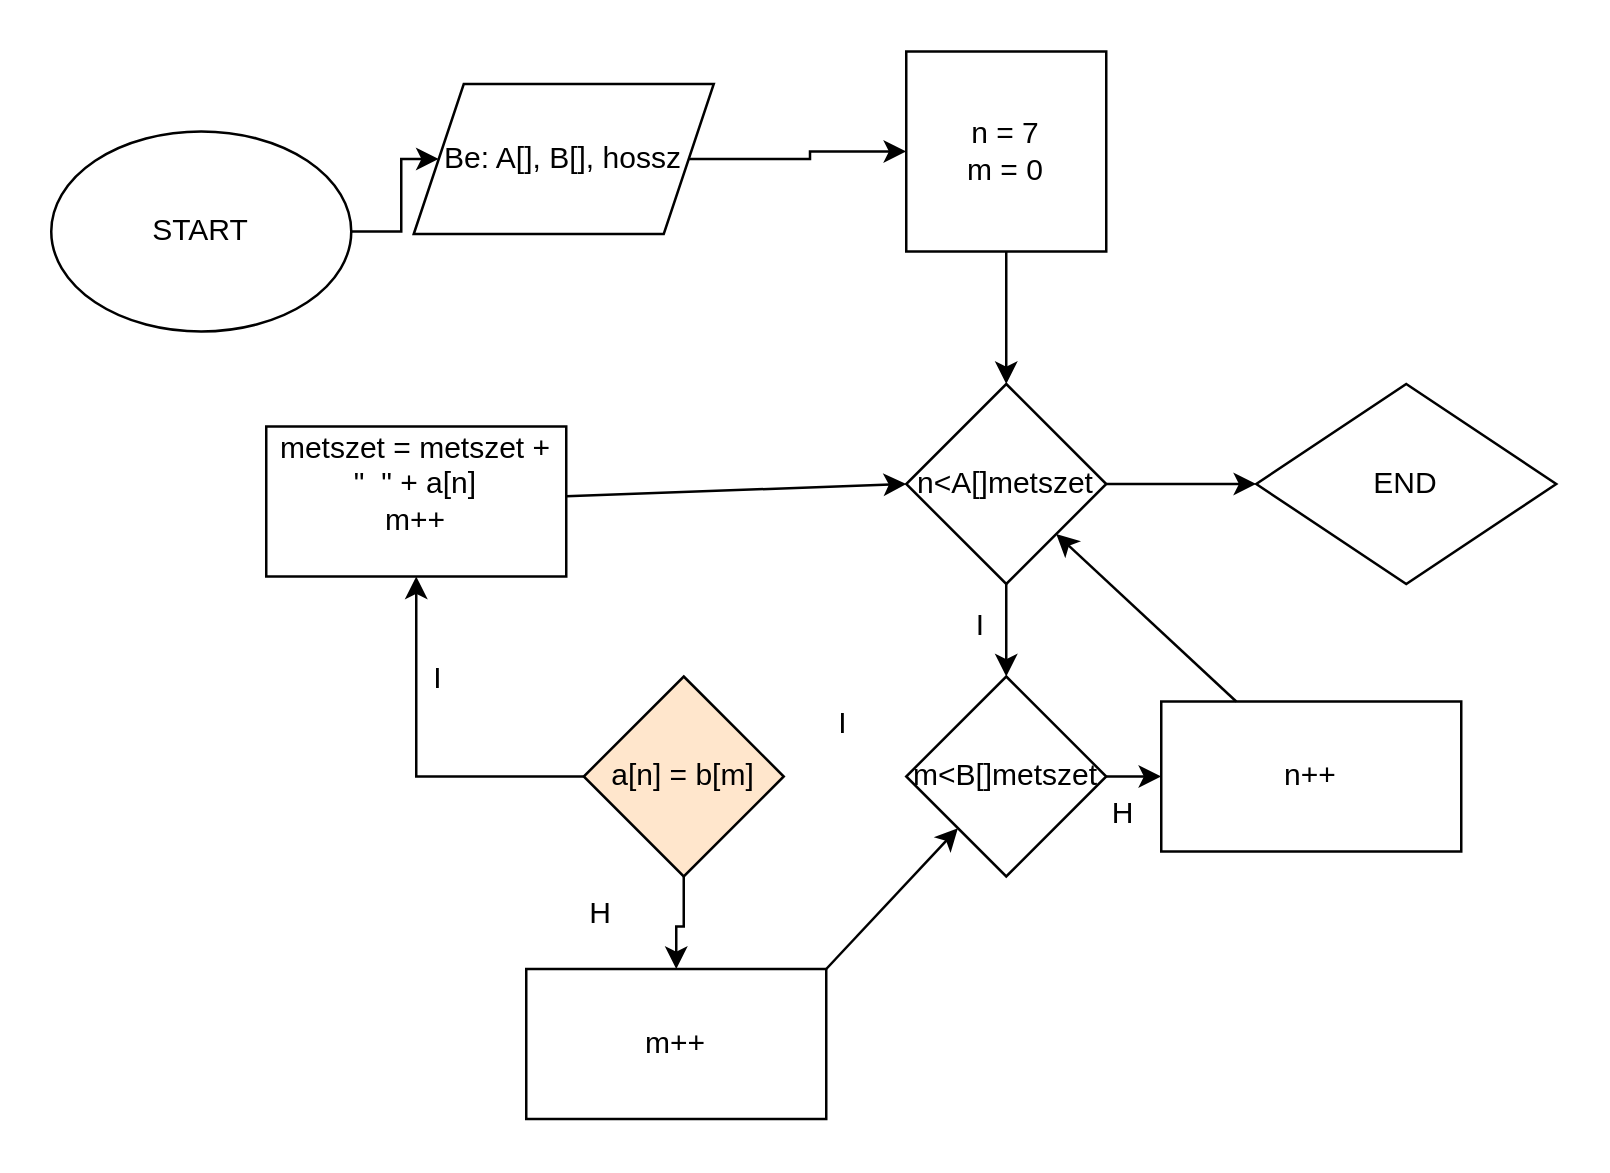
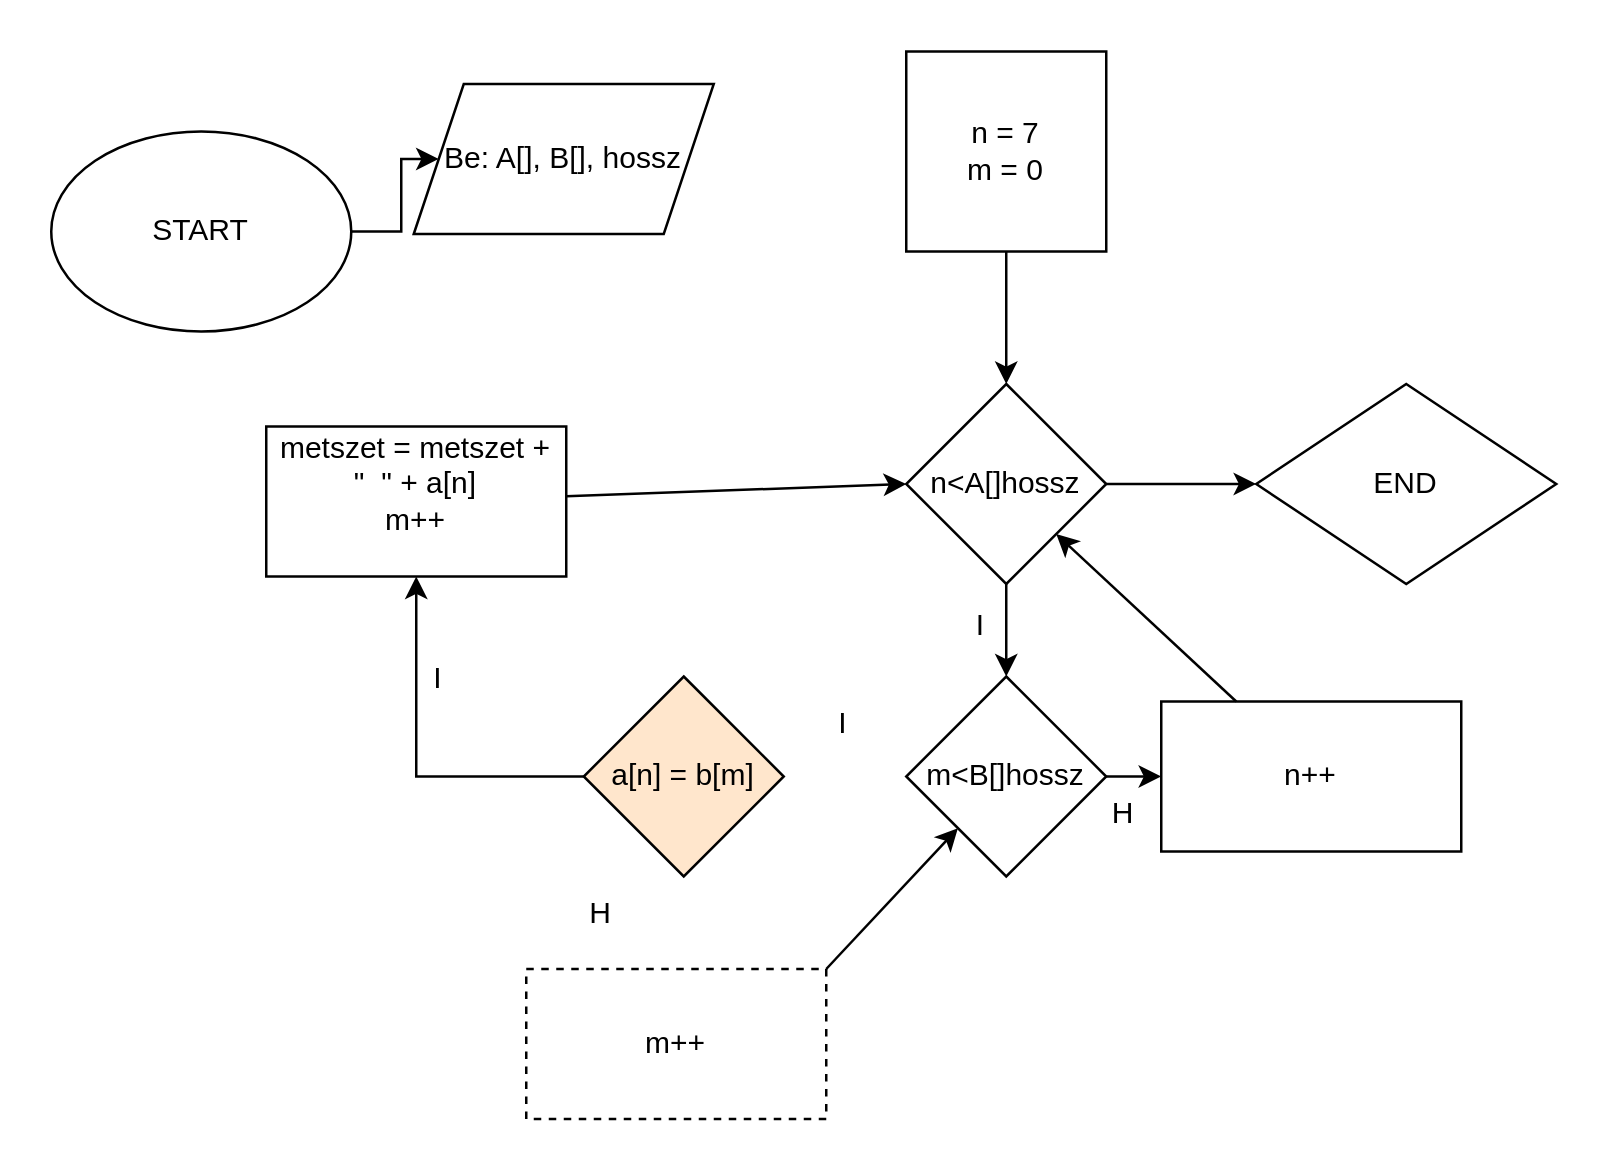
  <mxCell id="0" />
  <mxCell id="1" parent="0" />
  <mxCell id="2" value="" style="edgeStyle=orthogonalEdgeStyle;rounded=0;orthogonalLoop=1;jettySize=auto;html=1;" parent="1" source="3" target="5" edge="1"><mxGeometry relative="1" as="geometry" /></mxCell>
  <mxCell id="3" value="START" style="ellipse;whiteSpace=wrap;html=1;" parent="1" vertex="1"><mxGeometry x="20" y="52" width="120" height="80" as="geometry" /></mxCell>
- <mxCell id="4" value="" style="edgeStyle=orthogonalEdgeStyle;rounded=0;orthogonalLoop=1;jettySize=auto;html=1;" parent="1" source="5" target="7" edge="1"><mxGeometry relative="1" as="geometry" /></mxCell>
  <mxCell id="5" value="Be: A[], B[], hossz" style="shape=parallelogram;perimeter=parallelogramPerimeter;whiteSpace=wrap;html=1;fixedSize=1;" parent="1" vertex="1"><mxGeometry x="165" y="33" width="120" height="60" as="geometry" /></mxCell>
  <mxCell id="6" value="" style="edgeStyle=orthogonalEdgeStyle;rounded=0;orthogonalLoop=1;jettySize=auto;html=1;" parent="1" source="7" target="10" edge="1"><mxGeometry relative="1" as="geometry" /></mxCell>
  <mxCell id="7" value="n = 7&lt;div&gt;m = 0&lt;/div&gt;" style="whiteSpace=wrap;html=1;aspect=fixed;" parent="1" vertex="1"><mxGeometry x="362" y="20" width="80" height="80" as="geometry" /></mxCell>
  <mxCell id="8" value="" style="edgeStyle=orthogonalEdgeStyle;rounded=0;orthogonalLoop=1;jettySize=auto;html=1;" parent="1" source="10" target="12" edge="1"><mxGeometry relative="1" as="geometry" /></mxCell>
  <mxCell id="9" value="" style="edgeStyle=orthogonalEdgeStyle;rounded=0;orthogonalLoop=1;jettySize=auto;html=1;" parent="1" source="10" target="22" edge="1"><mxGeometry relative="1" as="geometry" /></mxCell>
- <mxCell id="10" value="n&amp;lt;A[]metszet" style="rhombus;whiteSpace=wrap;html=1;" parent="1" vertex="1"><mxGeometry x="362" y="153" width="80" height="80" as="geometry" /></mxCell>
+ <mxCell id="10" value="n&amp;lt;A[]hossz" style="rhombus;whiteSpace=wrap;html=1;" parent="1" vertex="1"><mxGeometry x="362" y="153" width="80" height="80" as="geometry" /></mxCell>
  <mxCell id="11" value="" style="edgeStyle=orthogonalEdgeStyle;rounded=0;orthogonalLoop=1;jettySize=auto;html=1;" parent="1" source="12" target="17" edge="1"><mxGeometry relative="1" as="geometry" /></mxCell>
- <mxCell id="12" value="m&amp;lt;B[]metszet" style="rhombus;whiteSpace=wrap;html=1;" parent="1" vertex="1"><mxGeometry x="362" y="270" width="80" height="80" as="geometry" /></mxCell>
+ <mxCell id="12" value="m&amp;lt;B[]hossz" style="rhombus;whiteSpace=wrap;html=1;" parent="1" vertex="1"><mxGeometry x="362" y="270" width="80" height="80" as="geometry" /></mxCell>
  <mxCell id="13" value="" style="edgeStyle=orthogonalEdgeStyle;rounded=0;orthogonalLoop=1;jettySize=auto;html=1;" parent="1" source="15" target="16" edge="1"><mxGeometry relative="1" as="geometry" /></mxCell>
- <mxCell id="14" value="" style="edgeStyle=orthogonalEdgeStyle;rounded=0;orthogonalLoop=1;jettySize=auto;html=1;" parent="1" source="15" target="19" edge="1"><mxGeometry relative="1" as="geometry" /></mxCell>
  <mxCell id="15" value="a[n] = b[m]" style="rhombus;whiteSpace=wrap;html=1;fillColor=#ffe6cc;" parent="1" vertex="1"><mxGeometry x="233" y="270" width="80" height="80" as="geometry" /></mxCell>
  <mxCell id="16" value="&lt;div&gt;metszet = metszet + &quot;&amp;nbsp; &quot; + a[n]&lt;/div&gt;m++&lt;div&gt;&lt;br&gt;&lt;/div&gt;" style="rounded=0;whiteSpace=wrap;html=1;" parent="1" vertex="1"><mxGeometry x="106" y="170" width="120" height="60" as="geometry" /></mxCell>
  <mxCell id="17" value="n++" style="rounded=0;whiteSpace=wrap;html=1;" parent="1" vertex="1"><mxGeometry x="464" y="280" width="120" height="60" as="geometry" /></mxCell>
  <mxCell id="18" value="" style="endArrow=classic;html=1;rounded=0;exitX=0.25;exitY=0;exitDx=0;exitDy=0;entryX=1;entryY=1;entryDx=0;entryDy=0;" parent="1" source="17" target="10" edge="1"><mxGeometry width="50" height="50" relative="1" as="geometry"><mxPoint x="268" y="350" as="sourcePoint" /><mxPoint x="318" y="300" as="targetPoint" /></mxGeometry></mxCell>
- <mxCell id="19" value="m++" style="rounded=0;whiteSpace=wrap;html=1;" parent="1" vertex="1"><mxGeometry x="210" y="387" width="120" height="60" as="geometry" /></mxCell>
+ <mxCell id="19" value="m++" style="rounded=0;whiteSpace=wrap;html=1;dashed=1;" parent="1" vertex="1"><mxGeometry x="210" y="387" width="120" height="60" as="geometry" /></mxCell>
  <mxCell id="20" value="" style="endArrow=classic;html=1;rounded=0;exitX=1;exitY=0;exitDx=0;exitDy=0;" parent="1" source="19" target="12" edge="1"><mxGeometry width="50" height="50" relative="1" as="geometry"><mxPoint x="268" y="350" as="sourcePoint" /><mxPoint x="318" y="300" as="targetPoint" /></mxGeometry></mxCell>
  <mxCell id="21" value="" style="endArrow=classic;html=1;rounded=0;entryX=0;entryY=0.5;entryDx=0;entryDy=0;" parent="1" source="16" target="10" edge="1"><mxGeometry width="50" height="50" relative="1" as="geometry"><mxPoint x="268" y="350" as="sourcePoint" /><mxPoint x="318" y="300" as="targetPoint" /></mxGeometry></mxCell>
  <mxCell id="22" value="END" style="rhombus;whiteSpace=wrap;html=1;" parent="1" vertex="1"><mxGeometry x="502" y="153" width="120" height="80" as="geometry" /></mxCell>
  <mxCell id="23" value="I" style="text;html=1;align=center;verticalAlign=middle;whiteSpace=wrap;rounded=0;" vertex="1" parent="1"><mxGeometry x="362" y="235" width="60" height="30" as="geometry" /></mxCell>
  <mxCell id="24" value="I" style="text;html=1;align=center;verticalAlign=middle;whiteSpace=wrap;rounded=0;" vertex="1" parent="1"><mxGeometry x="307" y="274" width="60" height="30" as="geometry" /></mxCell>
  <mxCell id="25" value="I" style="text;html=1;align=center;verticalAlign=middle;whiteSpace=wrap;rounded=0;" vertex="1" parent="1"><mxGeometry x="145" y="256" width="60" height="30" as="geometry" /></mxCell>
  <mxCell id="26" value="H" style="text;html=1;align=center;verticalAlign=middle;whiteSpace=wrap;rounded=0;" vertex="1" parent="1"><mxGeometry x="210" y="350" width="60" height="30" as="geometry" /></mxCell>
  <mxCell id="27" value="H" style="text;html=1;align=center;verticalAlign=middle;whiteSpace=wrap;rounded=0;" vertex="1" parent="1"><mxGeometry x="419" y="310" width="60" height="30" as="geometry" /></mxCell>
